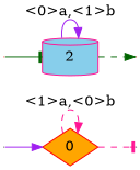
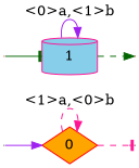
  digraph {
    rankdir=LR
    vcsn_context="lal_char(ab), zmin"
    node [shape=point style=filled fillcolor=lightgrey color=red]
    edge [color=purple style=solid arrowhead=normal]
    I0 [width=0 color=black]
    I1 [width=0]
    F0 [width=0 fillcolor=salmon color=black]
    F1 [width=0 fillcolor=salmon]
    0 [shape=diamond fillcolor=orange]
-   1 [shape=cylinder fillcolor=skyblue color=deeppink label=2]
+   1 [shape=cylinder fillcolor=skyblue color=deeppink]
    subgraph sub_1 {
      I0
      I1
      F0
      F1
    }
    I0 -> 0
    I1 -> 1 [color=darkgreen arrowhead=tee]
    0 -> F0 [color=deeppink style=dashed arrowhead=tee]
    0 -> 0 [label="<1>a,<0>b" color=deeppink style=dashed]
    1 -> F1 [color=darkgreen style=dashed]
    1 -> 1 [label="<0>a,<1>b"]
  }
